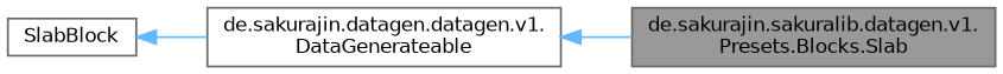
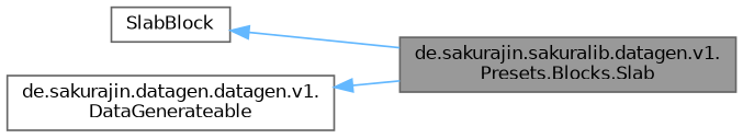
  digraph {
    rankdir=LR
    node [color=gray40 fillcolor=white fontname=Helvetica fontsize=10 shape=box style=filled]
    edge [color=steelblue1 dir=back fontname=Helvetica fontsize=10 labelfontname=Helvetica labelfontsize=10 style=solid]
    n1 [fillcolor=grey60 fontcolor=black height=0.2 label="de.sakurajin.sakuralib.datagen.v1.\lPresets.Blocks.Slab" width=0.4]
    n2 [height=0.2 label=SlabBlock width=0.4]
    n3 [height=0.2 label="de.sakurajin.datagen.datagen.v1.\lDataGenerateable" width=0.4]
-   n2 -> n3
+   n2 -> n1
    n3 -> n1
  }
